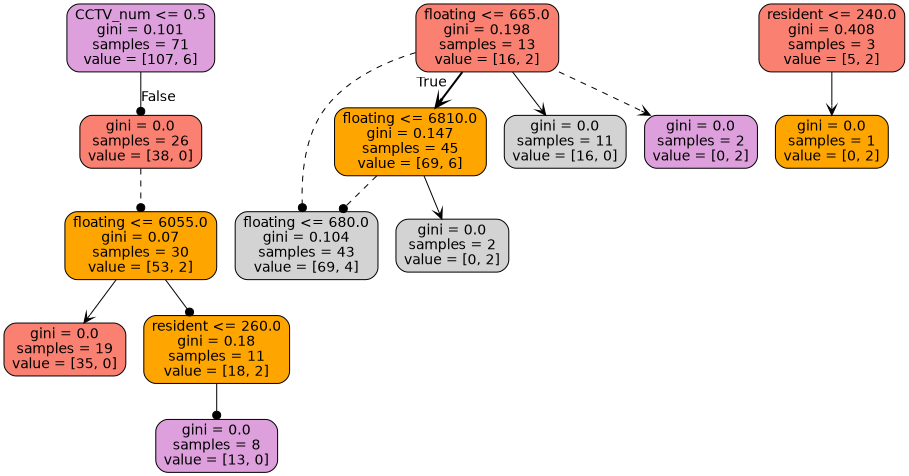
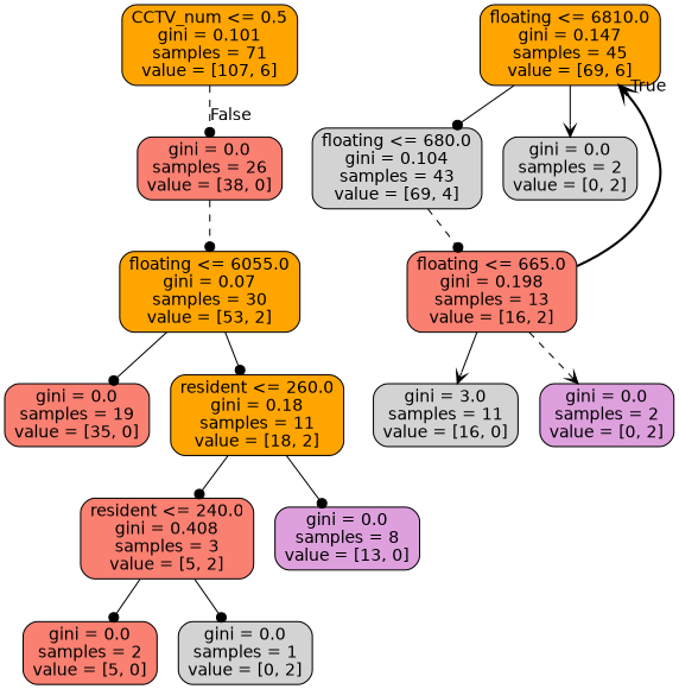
  digraph {
    node [color=black fillcolor=salmon fontname=helvetica shape=box style="filled, rounded"]
    edge [arrowhead=dot fontname=helvetica style=solid]
-   n1 [fillcolor=plum label="CCTV_num <= 0.5\ngini = 0.101\nsamples = 71\nvalue = [107, 6]"]
+   n1 [fillcolor=orange label="CCTV_num <= 0.5\ngini = 0.101\nsamples = 71\nvalue = [107, 6]"]
    n2 [label="gini = 0.0\nsamples = 26\nvalue = [38, 0]"]
    n3 [fillcolor=orange label="floating <= 6810.0\ngini = 0.147\nsamples = 45\nvalue = [69, 6]"]
    n4 [fillcolor=lightgrey label="floating <= 680.0\ngini = 0.104\nsamples = 43\nvalue = [69, 4]"]
    n5 [fillcolor=lightgrey label="gini = 0.0\nsamples = 2\nvalue = [0, 2]"]
    n6 [fillcolor=orange label="floating <= 6055.0\ngini = 0.07\nsamples = 30\nvalue = [53, 2]"]
    n7 [label="floating <= 665.0\ngini = 0.198\nsamples = 13\nvalue = [16, 2]"]
-   n8 [fillcolor=lightgrey label="gini = 0.0\nsamples = 11\nvalue = [16, 0]"]
+   n8 [fillcolor=lightgrey label="gini = 3.0\nsamples = 11\nvalue = [16, 0]"]
    n9 [fillcolor=plum label="gini = 0.0\nsamples = 2\nvalue = [0, 2]"]
    n10 [label="gini = 0.0\nsamples = 19\nvalue = [35, 0]"]
    n11 [fillcolor=orange label="resident <= 260.0\ngini = 0.18\nsamples = 11\nvalue = [18, 2]"]
    n12 [label="resident <= 240.0\ngini = 0.408\nsamples = 3\nvalue = [5, 2]"]
    n13 [fillcolor=plum label="gini = 0.0\nsamples = 8\nvalue = [13, 0]"]
-   n15 [fillcolor=orange label="gini = 0.0\nsamples = 1\nvalue = [0, 2]"]
-   n1 -> n2 [headlabel=False labelangle=-45 labeldistance=2.5]
+   n14 [label="gini = 0.0\nsamples = 2\nvalue = [5, 0]"]
+   n15 [fillcolor=lightgrey label="gini = 0.0\nsamples = 1\nvalue = [0, 2]"]
+   n1 -> n2 [headlabel=False labelangle=-45 labeldistance=2.5 style=dashed]
    n2 -> n6 [style=dashed]
-   n3 -> n4 [style=dashed]
+   n3 -> n4
    n3 -> n5 [arrowhead=vee]
-   n7 -> n4 [style=dashed]
-   n6 -> n10 [arrowhead=vee]
+   n4 -> n7 [style=dashed]
+   n6 -> n10
    n6 -> n11
    n7 -> n3 [arrowhead=vee headlabel=True labelangle=45 labeldistance=2.5 style=bold]
    n7 -> n8 [arrowhead=vee]
    n7 -> n9 [arrowhead=vee style=dashed]
+   n11 -> n12
    n11 -> n13
-   n12 -> n15 [arrowhead=vee]
+   n12 -> n14
+   n12 -> n15
  }
